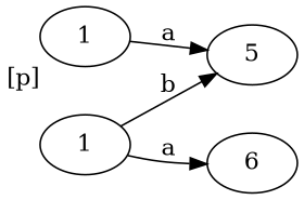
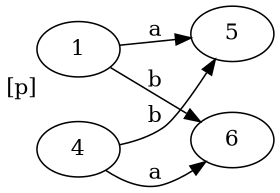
  digraph {
    rankdir=LR
    1 [xlabel="[p]"]
    n2 [label=5]
    n3 [label=6]
-   4 [label=1]
+   4
    1 -> n2 [label=a]
+   1 -> n3 [label=b]
    4 -> n2 [label=b]
    4 -> n3 [label=a]
  }
